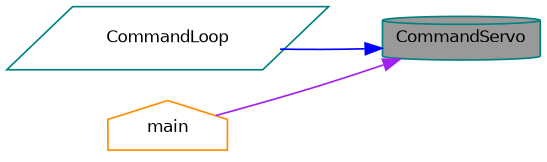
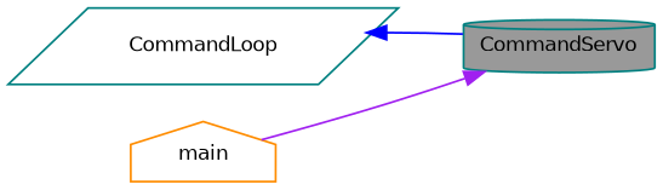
  digraph {
    rankdir=RL
    node [color=teal fillcolor=white fontname=Helvetica fontsize=10 style=filled]
    edge [dir=back fontname=Helvetica fontsize=10 labelfontname=Helvetica labelfontsize=10 style=solid]
    n1 [fillcolor=grey60 fontcolor=black height=0.2 label=CommandServo shape=cylinder width=0.4]
    n2 [height=0.2 label=CommandLoop shape=parallelogram width=0.4]
    n3 [color=darkorange height=0.2 label=main shape=house width=0.4]
-   n1 -> n2 [color=blue]
+   n2 -> n1 [color=blue]
    n1 -> n3 [color=purple]
  }
